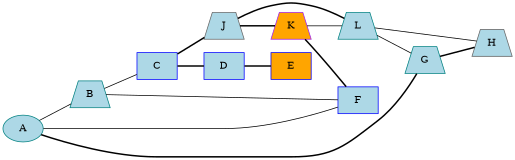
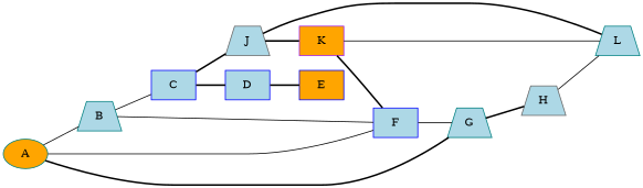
  graph {
    fontname="DejaVu Serif"
    rankdir=LR
    node [color=teal fillcolor=lightblue fontname="DejaVu Serif" shape=trapezium style=filled]
    edge [fontname="DejaVu Serif" style=bold]
-   A [shape=ellipse]
+   A [fillcolor=orange shape=ellipse]
    B
    G
    C [color=blue shape=box]
    F [color=blue shape=box]
    H [color=gray40]
    D [color=blue shape=box]
    J [color=gray40]
    E [color=blue fillcolor=orange shape=box]
    L
-   K [color=purple fillcolor=orange]
+   K [color=purple fillcolor=orange shape=box]
    A -- B [style=solid]
    A -- G
    B -- C [style=solid]
    B -- F [style=solid]
    G -- H
    C -- D
    C -- J
    F -- A [style=solid]
    H -- L [style=solid]
    D -- E
    J -- L
    J -- K
-   L -- G [style=solid]
+   F -- G [style=solid]
    K -- F
    K -- L [style=solid]
  }
